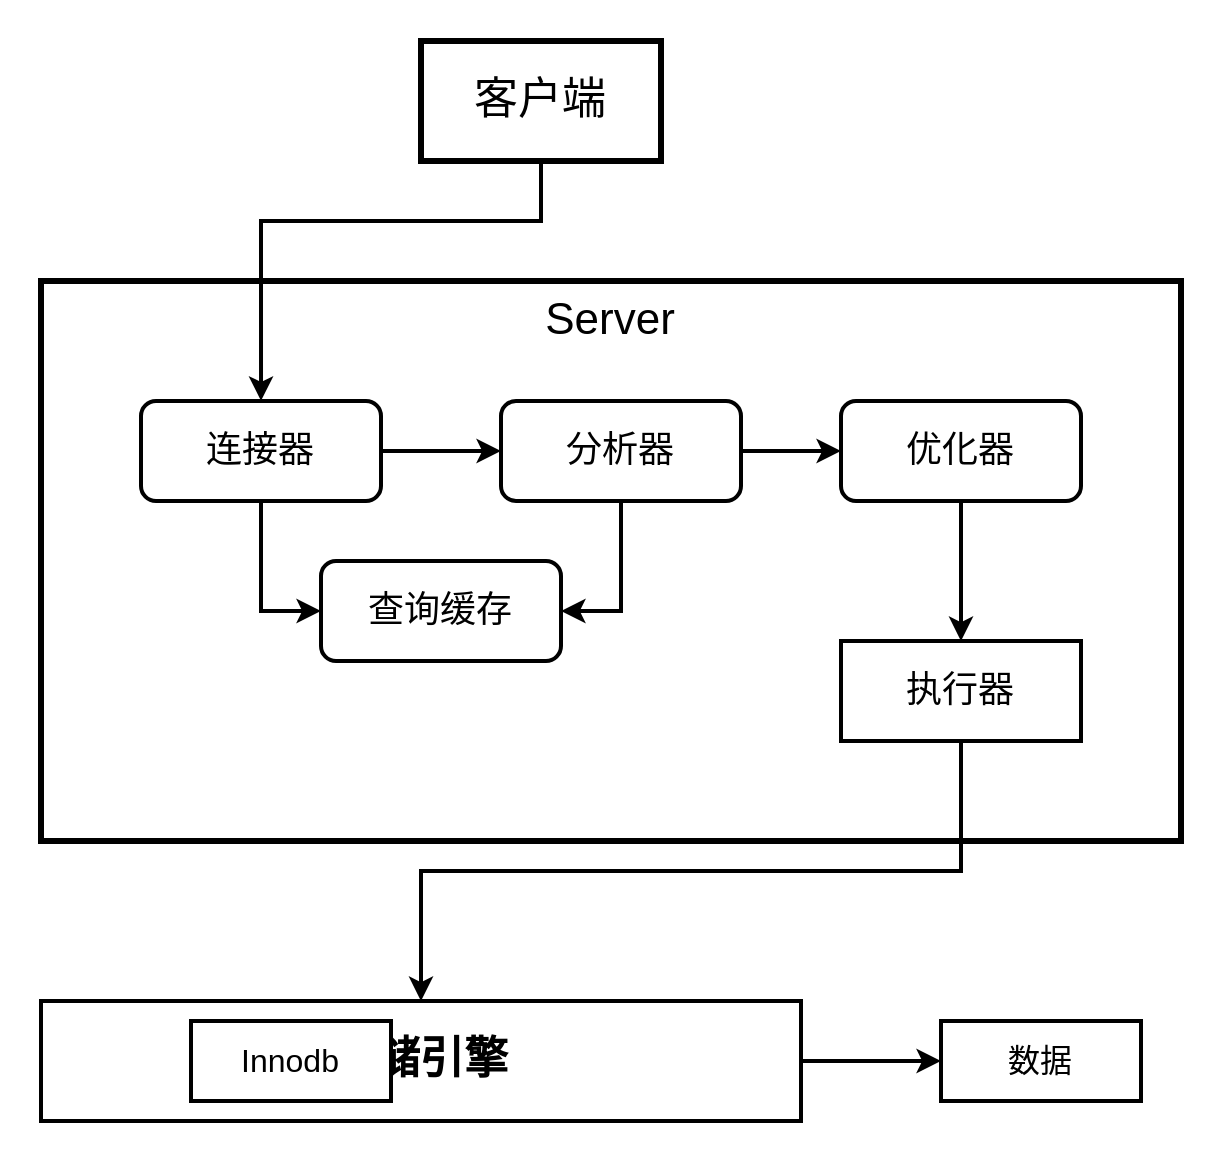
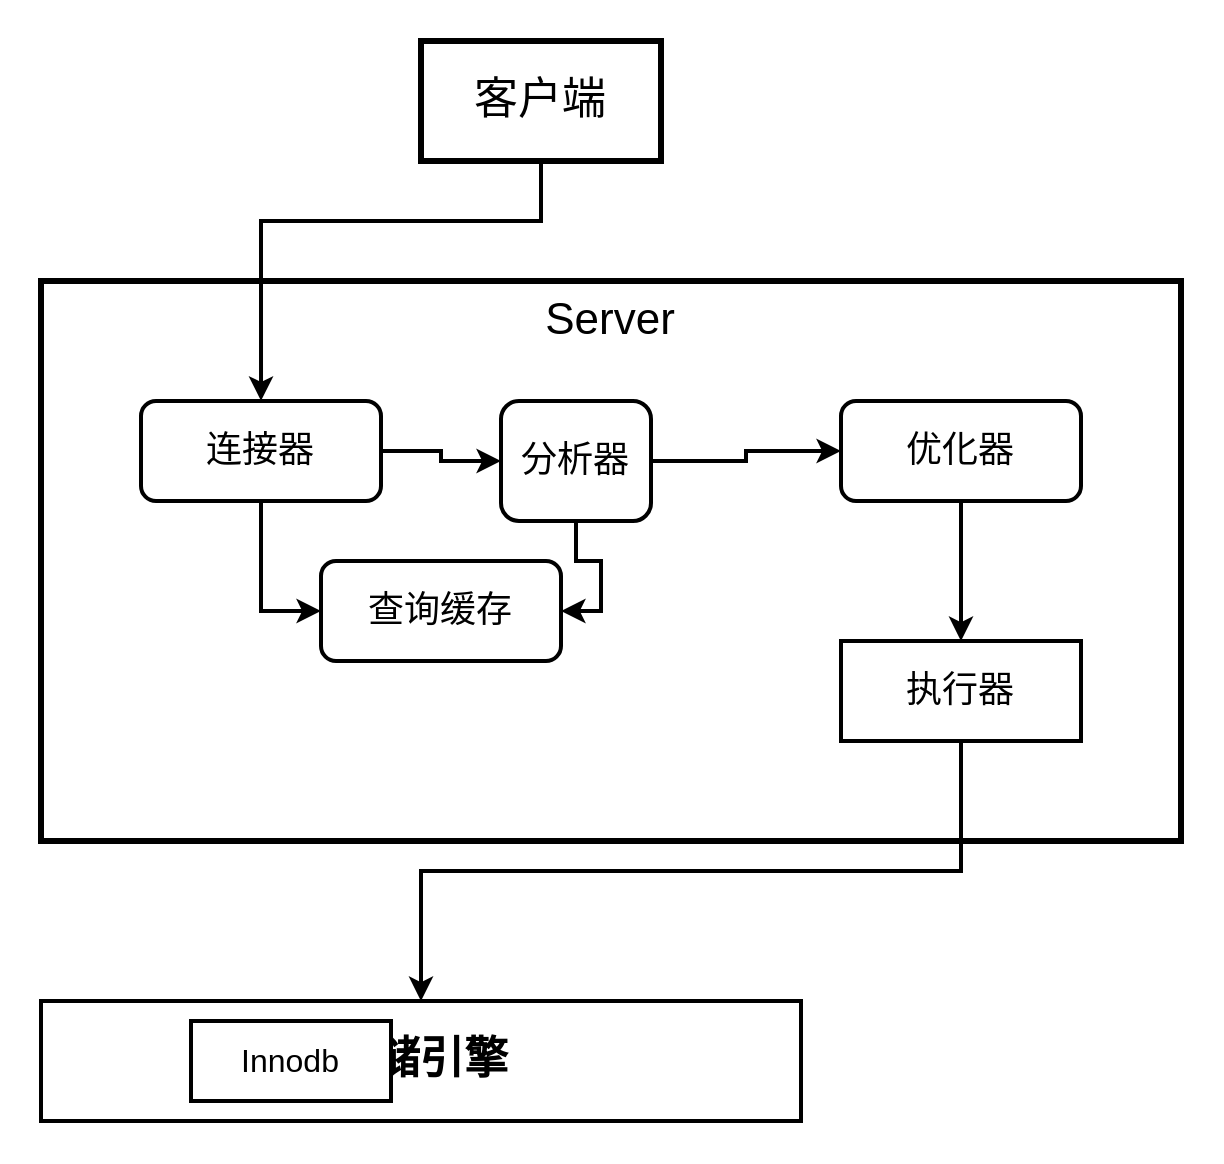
  <mxCell id="0" />
  <mxCell id="1" parent="0" />
  <mxCell id="2" value="客户端" style="rounded=0;whiteSpace=wrap;html=1;strokeWidth=3;fontSize=22;" vertex="1" parent="1"><mxGeometry x="210" y="20" width="120" height="60" as="geometry" /></mxCell>
  <mxCell id="3" value="Server" style="rounded=0;whiteSpace=wrap;html=1;strokeWidth=3;fontSize=22;horizontal=1;verticalAlign=top;" vertex="1" parent="1"><mxGeometry x="20" y="140" width="570" height="280" as="geometry" /></mxCell>
  <mxCell id="4" style="edgeStyle=orthogonalEdgeStyle;rounded=0;orthogonalLoop=1;jettySize=auto;html=1;strokeWidth=2;" edge="1" parent="1" source="6" target="9"><mxGeometry relative="1" as="geometry" /></mxCell>
  <mxCell id="5" style="edgeStyle=orthogonalEdgeStyle;rounded=0;orthogonalLoop=1;jettySize=auto;html=1;entryX=0;entryY=0.5;entryDx=0;entryDy=0;strokeWidth=2;" edge="1" parent="1" source="6" target="15"><mxGeometry relative="1" as="geometry" /></mxCell>
  <mxCell id="6" value="连接器" style="rounded=1;whiteSpace=wrap;html=1;strokeWidth=2;fontSize=18;" vertex="1" parent="1"><mxGeometry x="70" y="200" width="120" height="50" as="geometry" /></mxCell>
  <mxCell id="7" style="edgeStyle=orthogonalEdgeStyle;rounded=0;orthogonalLoop=1;jettySize=auto;html=1;entryX=0;entryY=0.5;entryDx=0;entryDy=0;strokeWidth=2;" edge="1" parent="1" source="9" target="11"><mxGeometry relative="1" as="geometry" /></mxCell>
  <mxCell id="8" style="edgeStyle=orthogonalEdgeStyle;rounded=0;orthogonalLoop=1;jettySize=auto;html=1;entryX=1;entryY=0.5;entryDx=0;entryDy=0;strokeWidth=2;" edge="1" parent="1" source="9" target="15"><mxGeometry relative="1" as="geometry" /></mxCell>
- <mxCell id="9" value="分析器" style="rounded=1;whiteSpace=wrap;html=1;strokeWidth=2;fontSize=18;" vertex="1" parent="1"><mxGeometry x="250" y="200" width="120" height="50" as="geometry" /></mxCell>
+ <mxCell id="9" value="分析器" style="rounded=1;whiteSpace=wrap;html=1;strokeWidth=2;fontSize=18;" vertex="1" parent="1"><mxGeometry x="250" y="200" width="75" height="60" as="geometry" /></mxCell>
  <mxCell id="10" style="edgeStyle=orthogonalEdgeStyle;rounded=0;orthogonalLoop=1;jettySize=auto;html=1;strokeWidth=2;" edge="1" parent="1" source="11" target="13"><mxGeometry relative="1" as="geometry" /></mxCell>
  <mxCell id="11" value="优化器" style="rounded=1;whiteSpace=wrap;html=1;strokeWidth=2;fontSize=18;" vertex="1" parent="1"><mxGeometry x="420" y="200" width="120" height="50" as="geometry" /></mxCell>
  <mxCell id="12" style="edgeStyle=orthogonalEdgeStyle;rounded=0;orthogonalLoop=1;jettySize=auto;html=1;entryX=0.5;entryY=0;entryDx=0;entryDy=0;exitX=0.5;exitY=1;exitDx=0;exitDy=0;strokeWidth=2;" edge="1" parent="1" source="13" target="17"><mxGeometry relative="1" as="geometry" /></mxCell>
  <mxCell id="13" value="执行器" style="whiteSpace=wrap;html=1;strokeWidth=2;fontSize=18;rounded=0;" vertex="1" parent="1"><mxGeometry x="420" y="320" width="120" height="50" as="geometry" /></mxCell>
  <mxCell id="14" style="edgeStyle=orthogonalEdgeStyle;rounded=0;orthogonalLoop=1;jettySize=auto;html=1;entryX=0.193;entryY=0.214;entryDx=0;entryDy=0;entryPerimeter=0;strokeWidth=2;" edge="1" parent="1" source="2" target="3"><mxGeometry relative="1" as="geometry" /></mxCell>
  <mxCell id="15" value="查询缓存" style="rounded=1;whiteSpace=wrap;html=1;strokeWidth=2;fontSize=18;" vertex="1" parent="1"><mxGeometry x="160" y="280" width="120" height="50" as="geometry" /></mxCell>
- <mxCell id="16" style="edgeStyle=orthogonalEdgeStyle;rounded=0;orthogonalLoop=1;jettySize=auto;html=1;entryX=0;entryY=0.5;entryDx=0;entryDy=0;strokeWidth=2;" edge="1" parent="1" source="17" target="19"><mxGeometry relative="1" as="geometry" /></mxCell>
  <mxCell id="17" value="存储引擎" style="rounded=0;whiteSpace=wrap;html=1;strokeWidth=2;fontStyle=1;fontSize=22;" vertex="1" parent="1"><mxGeometry x="20" y="500" width="380" height="60" as="geometry" /></mxCell>
  <mxCell id="18" value="Innodb" style="rounded=0;whiteSpace=wrap;html=1;strokeWidth=2;fontSize=16;" vertex="1" parent="1"><mxGeometry x="95" y="510" width="100" height="40" as="geometry" /></mxCell>
- <mxCell id="19" value="数据" style="rounded=0;whiteSpace=wrap;html=1;strokeWidth=2;fontSize=16;" vertex="1" parent="1"><mxGeometry x="470" y="510" width="100" height="40" as="geometry" /></mxCell>
